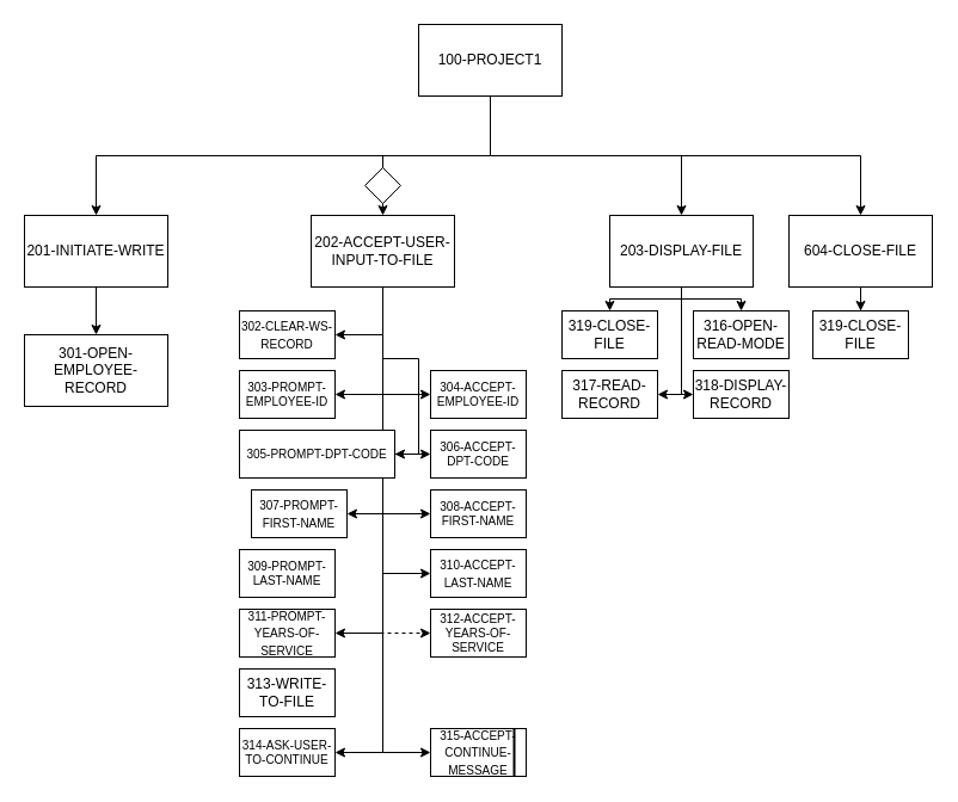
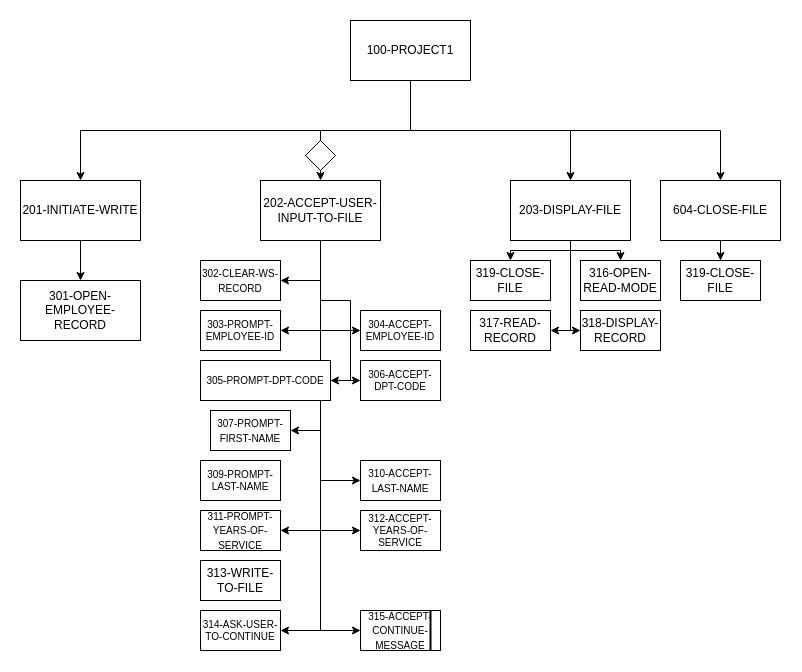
  <mxCell id="0" />
  <mxCell id="1" parent="0" />
  <mxCell id="2" style="edgeStyle=orthogonalEdgeStyle;rounded=0;orthogonalLoop=1;jettySize=auto;html=1;" parent="1" source="6" target="21" edge="1"><mxGeometry relative="1" as="geometry" /></mxCell>
  <mxCell id="3" style="edgeStyle=orthogonalEdgeStyle;rounded=0;orthogonalLoop=1;jettySize=auto;html=1;" edge="1" parent="1" source="6" target="26"><mxGeometry relative="1" as="geometry"><Array as="points"><mxPoint x="410" y="130" /><mxPoint x="570" y="130" /></Array></mxGeometry></mxCell>
  <mxCell id="4" style="edgeStyle=orthogonalEdgeStyle;rounded=0;orthogonalLoop=1;jettySize=auto;html=1;" edge="1" parent="1" source="6" target="44"><mxGeometry relative="1" as="geometry"><Array as="points"><mxPoint x="410" y="130" /><mxPoint x="720" y="130" /></Array></mxGeometry></mxCell>
  <mxCell id="5" style="edgeStyle=orthogonalEdgeStyle;rounded=0;orthogonalLoop=1;jettySize=auto;html=1;entryX=0.5;entryY=0;entryDx=0;entryDy=0;" edge="1" parent="1" source="6" target="8"><mxGeometry relative="1" as="geometry"><Array as="points"><mxPoint x="410" y="130" /><mxPoint x="80" y="130" /></Array></mxGeometry></mxCell>
  <mxCell id="6" value="100-PROJECT1" style="whiteSpace=wrap;html=1;" parent="1" vertex="1"><mxGeometry x="350" y="20" width="120" height="60" as="geometry" /></mxCell>
  <mxCell id="7" value="" style="edgeStyle=orthogonalEdgeStyle;rounded=0;orthogonalLoop=1;jettySize=auto;html=1;" parent="1" source="8" target="38" edge="1"><mxGeometry relative="1" as="geometry" /></mxCell>
  <mxCell id="8" value="201-INITIATE-WRITE" style="whiteSpace=wrap;html=1;" parent="1" vertex="1"><mxGeometry x="20" y="180" width="120" height="60" as="geometry" /></mxCell>
  <mxCell id="9" style="edgeStyle=orthogonalEdgeStyle;rounded=0;orthogonalLoop=1;jettySize=auto;html=1;entryX=1;entryY=0.5;entryDx=0;entryDy=0;" parent="1" source="21" target="28" edge="1"><mxGeometry relative="1" as="geometry" /></mxCell>
  <mxCell id="10" style="edgeStyle=orthogonalEdgeStyle;rounded=0;orthogonalLoop=1;jettySize=auto;html=1;entryX=0;entryY=0.5;entryDx=0;entryDy=0;" parent="1" source="21" target="29" edge="1"><mxGeometry relative="1" as="geometry" /></mxCell>
  <mxCell id="11" style="edgeStyle=orthogonalEdgeStyle;rounded=0;orthogonalLoop=1;jettySize=auto;html=1;entryX=1;entryY=0.5;entryDx=0;entryDy=0;" parent="1" source="21" target="30" edge="1"><mxGeometry relative="1" as="geometry" /></mxCell>
  <mxCell id="12" style="edgeStyle=orthogonalEdgeStyle;rounded=0;orthogonalLoop=1;jettySize=auto;html=1;entryX=0;entryY=0.5;entryDx=0;entryDy=0;" parent="1" source="21" target="32" edge="1"><mxGeometry relative="1" as="geometry" /></mxCell>
  <mxCell id="13" style="edgeStyle=orthogonalEdgeStyle;rounded=0;orthogonalLoop=1;jettySize=auto;html=1;entryX=0;entryY=0.5;entryDx=0;entryDy=0;" parent="1" source="21" target="33" edge="1"><mxGeometry relative="1" as="geometry" /></mxCell>
  <mxCell id="14" style="edgeStyle=orthogonalEdgeStyle;rounded=0;orthogonalLoop=1;jettySize=auto;html=1;entryX=1;entryY=0.5;entryDx=0;entryDy=0;" parent="1" source="21" target="34" edge="1"><mxGeometry relative="1" as="geometry" /></mxCell>
  <mxCell id="15" style="edgeStyle=orthogonalEdgeStyle;rounded=0;orthogonalLoop=1;jettySize=auto;html=1;entryX=1;entryY=0.5;entryDx=0;entryDy=0;" parent="1" source="21" target="35" edge="1"><mxGeometry relative="1" as="geometry"><Array as="points"><mxPoint x="320" y="530" /></Array></mxGeometry></mxCell>
  <mxCell id="16" style="edgeStyle=orthogonalEdgeStyle;rounded=0;orthogonalLoop=1;jettySize=auto;html=1;entryX=1;entryY=0.5;entryDx=0;entryDy=0;" parent="1" source="21" target="36" edge="1"><mxGeometry relative="1" as="geometry" /></mxCell>
  <mxCell id="17" style="edgeStyle=orthogonalEdgeStyle;rounded=0;orthogonalLoop=1;jettySize=auto;html=1;entryX=0;entryY=0.5;entryDx=0;entryDy=0;" parent="1" source="21" target="39" edge="1"><mxGeometry relative="1" as="geometry" /></mxCell>
  <mxCell id="18" style="edgeStyle=orthogonalEdgeStyle;rounded=0;orthogonalLoop=1;jettySize=auto;html=1;entryX=1;entryY=0.5;entryDx=0;entryDy=0;" parent="1" source="21" target="42" edge="1"><mxGeometry relative="1" as="geometry" /></mxCell>
- <mxCell id="19" style="edgeStyle=orthogonalEdgeStyle;rounded=0;orthogonalLoop=1;jettySize=auto;html=1;entryX=0;entryY=0.5;entryDx=0;entryDy=0;" edge="1" parent="1" source="21" target="49"><mxGeometry relative="1" as="geometry" /></mxCell>
- <mxCell id="20" style="edgeStyle=orthogonalEdgeStyle;rounded=0;orthogonalLoop=1;jettySize=auto;html=1;entryX=0;entryY=0.5;entryDx=0;entryDy=0;dashed=1;" edge="1" parent="1" source="21" target="50"><mxGeometry relative="1" as="geometry" /></mxCell>
+ <mxCell id="20" style="edgeStyle=orthogonalEdgeStyle;rounded=0;orthogonalLoop=1;jettySize=auto;html=1;entryX=0;entryY=0.5;entryDx=0;entryDy=0;" edge="1" parent="1" source="21" target="50"><mxGeometry relative="1" as="geometry" /></mxCell>
  <mxCell id="21" value="202-ACCEPT-USER-INPUT-TO-FILE" style="whiteSpace=wrap;html=1;" parent="1" vertex="1"><mxGeometry x="260" y="180" width="120" height="60" as="geometry" /></mxCell>
  <mxCell id="22" style="edgeStyle=orthogonalEdgeStyle;rounded=0;orthogonalLoop=1;jettySize=auto;html=1;entryX=0.5;entryY=0;entryDx=0;entryDy=0;" edge="1" parent="1" source="26" target="45"><mxGeometry relative="1" as="geometry"><Array as="points"><mxPoint x="570" y="250" /><mxPoint x="510" y="250" /></Array></mxGeometry></mxCell>
  <mxCell id="23" style="edgeStyle=orthogonalEdgeStyle;rounded=0;orthogonalLoop=1;jettySize=auto;html=1;entryX=0.5;entryY=0;entryDx=0;entryDy=0;" edge="1" parent="1" source="26" target="47"><mxGeometry relative="1" as="geometry"><Array as="points"><mxPoint x="570" y="250" /><mxPoint x="620" y="250" /></Array></mxGeometry></mxCell>
  <mxCell id="24" style="edgeStyle=orthogonalEdgeStyle;rounded=0;orthogonalLoop=1;jettySize=auto;html=1;entryX=1;entryY=0.5;entryDx=0;entryDy=0;" edge="1" parent="1" source="26" target="48"><mxGeometry relative="1" as="geometry"><mxPoint x="570" y="340" as="targetPoint" /><Array as="points"><mxPoint x="570" y="330" /></Array></mxGeometry></mxCell>
  <mxCell id="25" style="edgeStyle=orthogonalEdgeStyle;rounded=0;orthogonalLoop=1;jettySize=auto;html=1;entryX=0;entryY=0.5;entryDx=0;entryDy=0;" edge="1" parent="1" source="26" target="51"><mxGeometry relative="1" as="geometry"><Array as="points"><mxPoint x="570" y="330" /></Array></mxGeometry></mxCell>
  <mxCell id="26" value="203-DISPLAY-FILE" style="whiteSpace=wrap;html=1;" parent="1" vertex="1"><mxGeometry x="510" y="180" width="120" height="60" as="geometry" /></mxCell>
  <mxCell id="27" value="" style="edgeStyle=orthogonalEdgeStyle;rounded=0;orthogonalLoop=1;jettySize=auto;html=1;shape=link;strokeColor=none;width=101;" parent="1" source="6" edge="1"><mxGeometry relative="1" as="geometry"><mxPoint x="410" y="80" as="sourcePoint" /><mxPoint x="460" y="120" as="targetPoint" /></mxGeometry></mxCell>
  <mxCell id="28" value="303-PROMPT-EMPLOYEE-ID" style="whiteSpace=wrap;html=1;fontSize=10;" parent="1" vertex="1"><mxGeometry x="200" y="310" width="80" height="40" as="geometry" /></mxCell>
  <mxCell id="29" value="304-ACCEPT-EMPLOYEE-ID" style="whiteSpace=wrap;html=1;fontSize=10;" parent="1" vertex="1"><mxGeometry x="360" y="310" width="80" height="40" as="geometry" /></mxCell>
  <mxCell id="30" value="305-PROMPT-DPT-CODE" style="whiteSpace=wrap;html=1;fontSize=10;" parent="1" vertex="1"><mxGeometry x="200" y="360" width="130" height="40" as="geometry" /></mxCell>
  <mxCell id="31" value="309-PROMPT-LAST-NAME" style="whiteSpace=wrap;html=1;fontSize=10;" parent="1" vertex="1"><mxGeometry x="200" y="460" width="80" height="40" as="geometry" /></mxCell>
  <mxCell id="32" value="306-ACCEPT-DPT-CODE" style="whiteSpace=wrap;html=1;fontSize=10;" parent="1" vertex="1"><mxGeometry x="360" y="360" width="80" height="40" as="geometry" /></mxCell>
  <mxCell id="33" value="&lt;font size=&quot;1&quot;&gt;310-ACCEPT-LAST-NAME&lt;/font&gt;" style="whiteSpace=wrap;html=1;" parent="1" vertex="1"><mxGeometry x="360" y="460" width="80" height="40" as="geometry" /></mxCell>
  <mxCell id="34" value="&lt;font style=&quot;font-size: 10px;&quot;&gt;307-PROMPT-FIRST-NAME&lt;/font&gt;" style="whiteSpace=wrap;html=1;" parent="1" vertex="1"><mxGeometry x="210" y="410" width="80" height="40" as="geometry" /></mxCell>
  <mxCell id="35" value="&lt;font style=&quot;font-size: 10px;&quot;&gt;311-PROMPT-YEARS-OF-SERVICE&lt;/font&gt;" style="whiteSpace=wrap;html=1;" parent="1" vertex="1"><mxGeometry x="200" y="510" width="80" height="40" as="geometry" /></mxCell>
  <mxCell id="36" value="314-ASK-USER-TO-CONTINUE" style="whiteSpace=wrap;html=1;fontSize=10;" parent="1" vertex="1"><mxGeometry x="200" y="610" width="80" height="40" as="geometry" /></mxCell>
  <mxCell id="37" value="" style="rhombus;whiteSpace=wrap;html=1;" parent="1" vertex="1"><mxGeometry x="305" y="140" width="30" height="30" as="geometry" /></mxCell>
  <mxCell id="38" value="301-OPEN-EMPLOYEE-RECORD" style="whiteSpace=wrap;html=1;" parent="1" vertex="1"><mxGeometry x="20" y="280" width="120" height="60" as="geometry" /></mxCell>
  <mxCell id="39" value="&lt;font style=&quot;font-size: 10px;&quot;&gt;315-ACCEPT-CONTINUE-MESSAGE&lt;/font&gt;" style="whiteSpace=wrap;html=1;" parent="1" vertex="1"><mxGeometry x="360" y="610" width="80" height="40" as="geometry" /></mxCell>
  <mxCell id="40" value="" style="edgeStyle=none;orthogonalLoop=1;jettySize=auto;html=1;rounded=0;exitX=0.875;exitY=0;exitDx=0;exitDy=0;exitPerimeter=0;entryX=0.875;entryY=1;entryDx=0;entryDy=0;entryPerimeter=0;endArrow=none;endFill=0;strokeWidth=2;" parent="1" source="39" target="39" edge="1"><mxGeometry width="100" relative="1" as="geometry"><mxPoint x="450" y="590" as="sourcePoint" /><mxPoint x="590" y="560" as="targetPoint" /><Array as="points" /></mxGeometry></mxCell>
  <mxCell id="41" value="313-WRITE-TO-FILE" style="whiteSpace=wrap;html=1;" parent="1" vertex="1"><mxGeometry x="200" y="560" width="80" height="40" as="geometry" /></mxCell>
  <mxCell id="42" value="&lt;font style=&quot;font-size: 10px;&quot;&gt;302-CLEAR-WS-RECORD&lt;/font&gt;" style="whiteSpace=wrap;html=1;" parent="1" vertex="1"><mxGeometry x="200" y="260" width="80" height="40" as="geometry" /></mxCell>
  <mxCell id="43" style="edgeStyle=orthogonalEdgeStyle;rounded=0;orthogonalLoop=1;jettySize=auto;html=1;" edge="1" parent="1" source="44" target="46"><mxGeometry relative="1" as="geometry" /></mxCell>
  <mxCell id="44" value="604-CLOSE-FILE" style="whiteSpace=wrap;html=1;" vertex="1" parent="1"><mxGeometry x="660" y="180" width="120" height="60" as="geometry" /></mxCell>
  <mxCell id="45" value="319-CLOSE-FILE" style="whiteSpace=wrap;html=1;" vertex="1" parent="1"><mxGeometry x="470" y="260" width="80" height="40" as="geometry" /></mxCell>
  <mxCell id="46" value="319-CLOSE-FILE" style="whiteSpace=wrap;html=1;" vertex="1" parent="1"><mxGeometry x="680" y="260" width="80" height="40" as="geometry" /></mxCell>
  <mxCell id="47" value="316-OPEN-READ-MODE" style="whiteSpace=wrap;html=1;" vertex="1" parent="1"><mxGeometry x="580" y="260" width="80" height="40" as="geometry" /></mxCell>
  <mxCell id="48" value="317-READ-RECORD" style="whiteSpace=wrap;html=1;" vertex="1" parent="1"><mxGeometry x="470" y="310" width="80" height="40" as="geometry" /></mxCell>
- <mxCell id="49" value="308-ACCEPT-FIRST-NAME" style="whiteSpace=wrap;html=1;fontSize=10;" vertex="1" parent="1"><mxGeometry x="360" y="410" width="80" height="40" as="geometry" /></mxCell>
  <mxCell id="50" value="312-ACCEPT-YEARS-OF-SERVICE" style="whiteSpace=wrap;html=1;fontSize=10;" vertex="1" parent="1"><mxGeometry x="360" y="510" width="80" height="40" as="geometry" /></mxCell>
  <mxCell id="51" value="318-DISPLAY-RECORD" style="whiteSpace=wrap;html=1;" vertex="1" parent="1"><mxGeometry x="580" y="310" width="80" height="40" as="geometry" /></mxCell>
